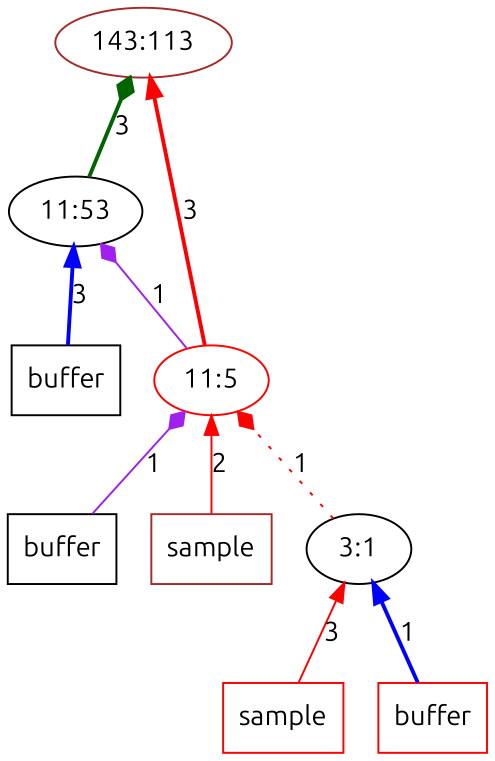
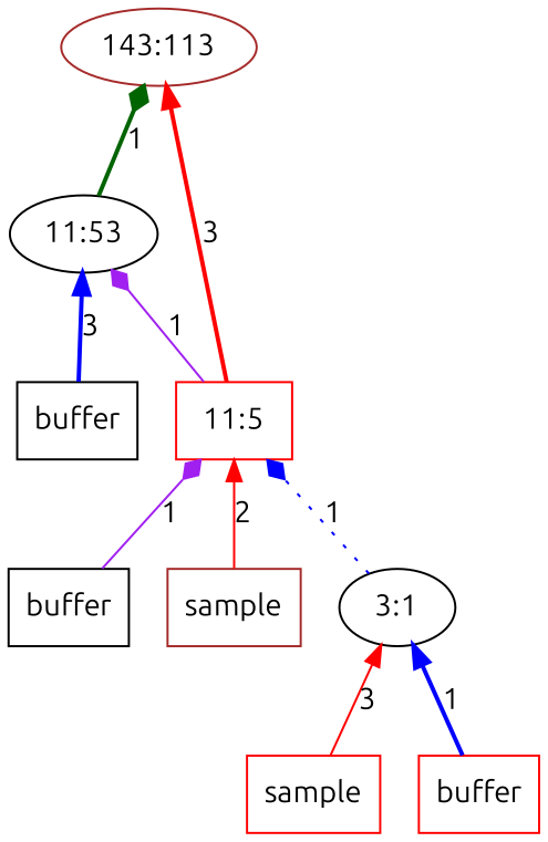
  digraph {
    fontname=Ubuntu
    rankdir=BT
    node [color=black fontname=Ubuntu shape=box]
    edge [arrowhead=normal color=blue fontname=Ubuntu style=bold]
    n1 [color=brown label="143:113" shape=""]
    n2 [label="11:53" shape=""]
    n3 [label=buffer]
-   n4 [color=red label="11:5" shape=""]
+   n4 [color=red label="11:5"]
    n5 [label=buffer]
    n6 [color=brown label=sample]
    n7 [label="3:1" shape=""]
    n8 [color=red label=sample]
    n9 [color=red label=buffer]
-   n2 -> n1 [arrowhead=diamond color=darkgreen label=3]
+   n2 -> n1 [arrowhead=diamond color=darkgreen label=1]
    n3 -> n2 [label=3]
    n4 -> n1 [color=red label=3]
    n4 -> n2 [arrowhead=diamond color=purple label=1 style=solid]
    n5 -> n4 [arrowhead=diamond color=purple label=1 style=solid]
    n6 -> n4 [color=red label=2 style=solid]
-   n7 -> n4 [arrowhead=diamond color=red label=1 style=dotted]
+   n7 -> n4 [arrowhead=diamond label=1 style=dotted]
    n8 -> n7 [color=red label=3 style=solid]
    n9 -> n7 [label=1]
  }
